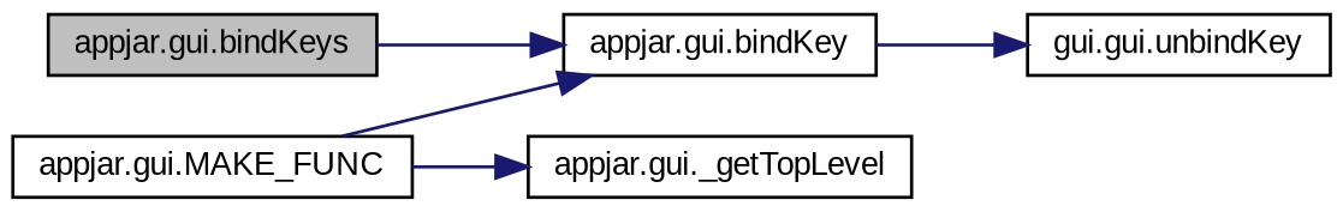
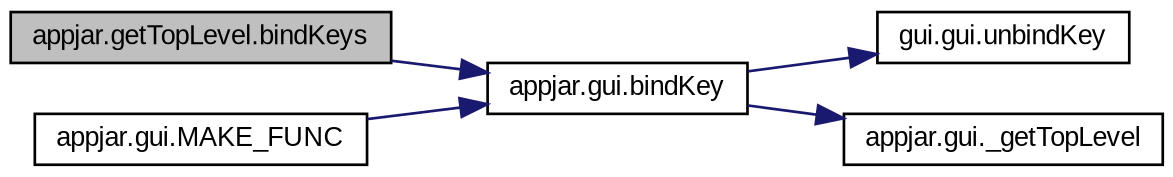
  digraph {
    fontname="Liberation Sans"
    rankdir=LR
    node [color=black fillcolor=white fontname="Liberation Sans" fontsize=10 shape=record style=filled]
    edge [color=midnightblue fontname="Liberation Sans" fontsize=10 labelfontname=Helvetica labelfontsize=10 style=solid]
-   n1 [fillcolor=grey75 fontcolor=black height=0.2 label="appjar.gui.bindKeys" width=0.4]
+   n1 [fillcolor=grey75 fontcolor=black height=0.2 label="appjar.getTopLevel.bindKeys" width=0.4]
    n2 [height=0.2 label="appjar.gui.bindKey" width=0.4]
    n3 [height=0.2 label="gui.gui.unbindKey" width=0.4]
    n4 [height=0.2 label="appjar.gui._getTopLevel" width=0.4]
    n5 [height=0.2 label="appjar.gui.MAKE_FUNC" width=0.4]
    n1 -> n2
    n2 -> n3
-   n5 -> n4
+   n2 -> n4
    n5 -> n2
  }
